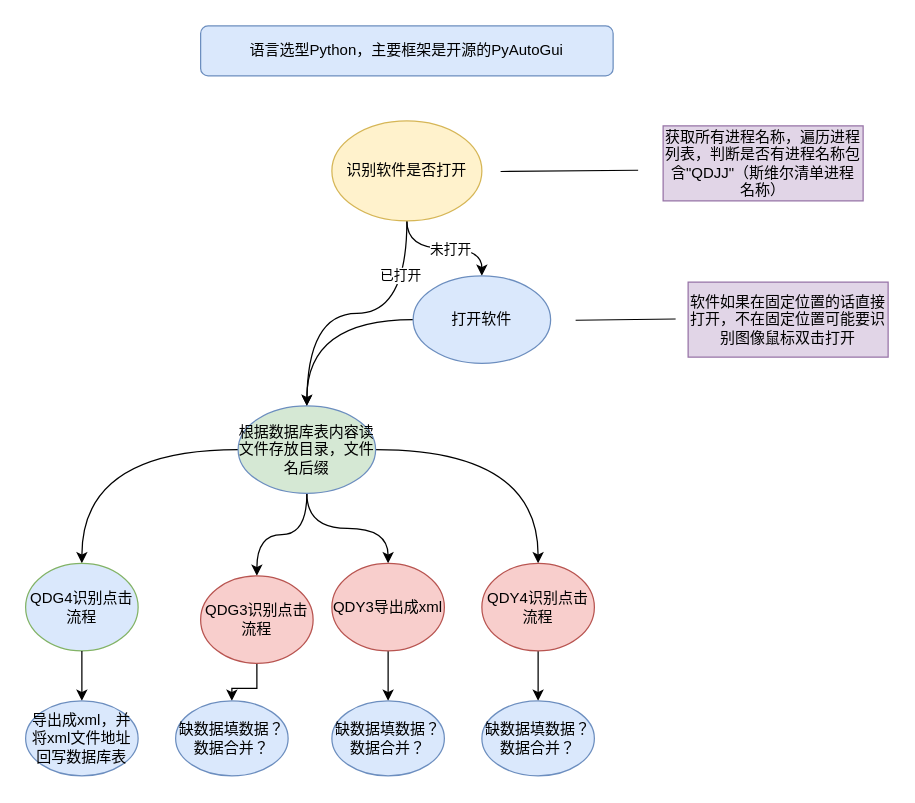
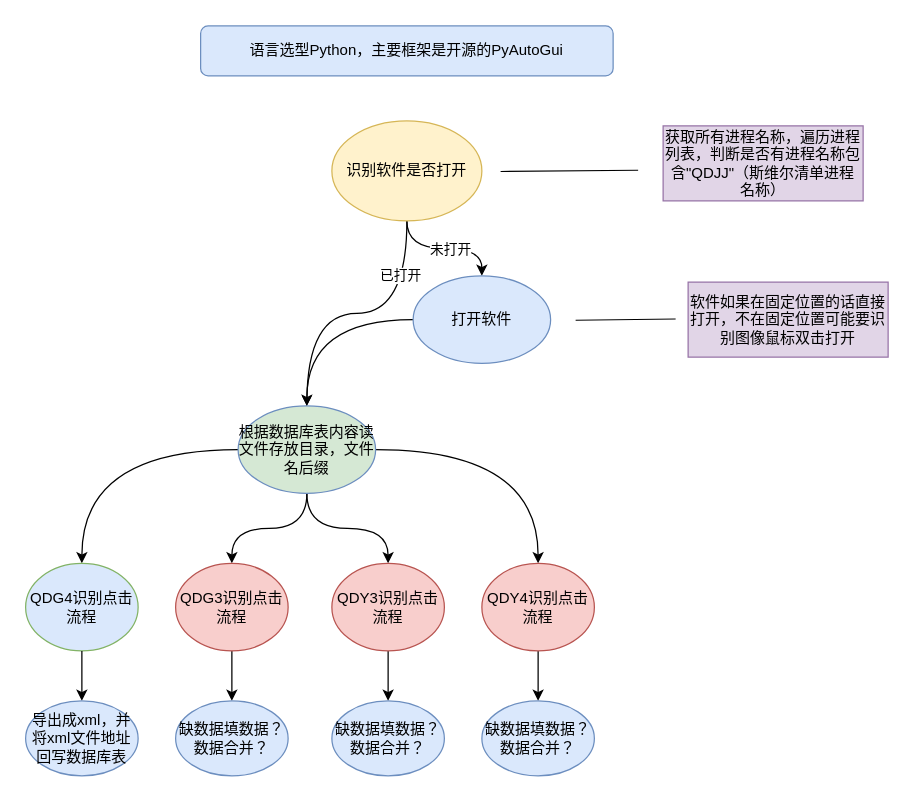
  <mxCell id="0" />
  <mxCell id="1" parent="0" />
  <mxCell id="2" value="" style="rounded=1;whiteSpace=wrap;html=1;fillColor=#dae8fc;strokeColor=#6c8ebf;" vertex="1" parent="1"><mxGeometry x="160" y="20" width="330" height="40" as="geometry" /></mxCell>
  <mxCell id="3" value="语言选型Python，主要框架是开源的PyAutoGui" style="text;html=1;strokeColor=none;fillColor=none;align=center;verticalAlign=middle;whiteSpace=wrap;rounded=0;" vertex="1" parent="1"><mxGeometry x="170" y="35" width="310" height="10" as="geometry" /></mxCell>
  <mxCell id="4" value="" style="endArrow=none;html=1;rounded=0;" edge="1" parent="1"><mxGeometry width="50" height="50" relative="1" as="geometry"><mxPoint x="400" y="136.5" as="sourcePoint" /><mxPoint x="510" y="135.5" as="targetPoint" /></mxGeometry></mxCell>
  <mxCell id="5" value="获取所有进程名称，遍历进程列表，判断是否有进程名称包含&quot;QDJJ&quot;（斯维尔清单进程名称）" style="rounded=0;whiteSpace=wrap;html=1;fillColor=#e1d5e7;strokeColor=#9673a6;" vertex="1" parent="1"><mxGeometry x="530" y="100" width="160" height="60" as="geometry" /></mxCell>
  <mxCell id="6" style="edgeStyle=orthogonalEdgeStyle;orthogonalLoop=1;jettySize=auto;html=1;exitX=0.5;exitY=1;exitDx=0;exitDy=0;entryX=0.5;entryY=0;entryDx=0;entryDy=0;curved=1;endArrow=open;" edge="1" parent="1" source="10" target="15"><mxGeometry relative="1" as="geometry" /></mxCell>
  <mxCell id="7" value="已打开" style="edgeLabel;html=1;align=center;verticalAlign=middle;resizable=0;points=[];" vertex="1" connectable="0" parent="6"><mxGeometry x="-0.623" y="-6" relative="1" as="geometry"><mxPoint as="offset" /></mxGeometry></mxCell>
  <mxCell id="8" style="edgeStyle=orthogonalEdgeStyle;orthogonalLoop=1;jettySize=auto;html=1;entryX=0.5;entryY=0;entryDx=0;entryDy=0;curved=1;" edge="1" parent="1" source="10" target="17"><mxGeometry relative="1" as="geometry" /></mxCell>
  <mxCell id="9" value="未打开" style="edgeLabel;html=1;align=center;verticalAlign=middle;resizable=0;points=[];" vertex="1" connectable="0" parent="8"><mxGeometry x="0.077" relative="1" as="geometry"><mxPoint as="offset" /></mxGeometry></mxCell>
  <mxCell id="10" value="识别软件是否打开" style="ellipse;whiteSpace=wrap;html=1;fillColor=#fff2cc;strokeColor=#d6b656;" vertex="1" parent="1"><mxGeometry x="265" y="96" width="120" height="80" as="geometry" /></mxCell>
  <mxCell id="11" style="edgeStyle=orthogonalEdgeStyle;orthogonalLoop=1;jettySize=auto;html=1;entryX=0.5;entryY=0;entryDx=0;entryDy=0;curved=1;" edge="1" parent="1" source="15" target="20"><mxGeometry relative="1" as="geometry" /></mxCell>
  <mxCell id="12" style="edgeStyle=orthogonalEdgeStyle;orthogonalLoop=1;jettySize=auto;html=1;entryX=0.5;entryY=0;entryDx=0;entryDy=0;curved=1;" edge="1" parent="1" source="15" target="22"><mxGeometry relative="1" as="geometry" /></mxCell>
  <mxCell id="13" style="edgeStyle=orthogonalEdgeStyle;orthogonalLoop=1;jettySize=auto;html=1;entryX=0.5;entryY=0;entryDx=0;entryDy=0;curved=1;" edge="1" parent="1" source="15" target="24"><mxGeometry relative="1" as="geometry" /></mxCell>
  <mxCell id="14" style="edgeStyle=orthogonalEdgeStyle;orthogonalLoop=1;jettySize=auto;html=1;entryX=0.5;entryY=0;entryDx=0;entryDy=0;curved=1;" edge="1" parent="1" source="15" target="26"><mxGeometry relative="1" as="geometry" /></mxCell>
  <mxCell id="15" value="根据数据库表内容读文件存放目录，文件名后缀" style="ellipse;whiteSpace=wrap;html=1;fillColor=#d5e8d4;strokeColor=#6c8ebf;" vertex="1" parent="1"><mxGeometry x="190" y="324" width="110" height="70" as="geometry" /></mxCell>
  <mxCell id="16" style="edgeStyle=orthogonalEdgeStyle;orthogonalLoop=1;jettySize=auto;html=1;entryX=0.5;entryY=0;entryDx=0;entryDy=0;curved=1;" edge="1" parent="1" source="17" target="15"><mxGeometry relative="1" as="geometry" /></mxCell>
  <mxCell id="17" value="打开软件" style="ellipse;whiteSpace=wrap;html=1;fillColor=#dae8fc;strokeColor=#6c8ebf;" vertex="1" parent="1"><mxGeometry x="330" y="220" width="110" height="70" as="geometry" /></mxCell>
  <mxCell id="18" value="软件如果在固定位置的话直接打开，不在固定位置可能要识别图像鼠标双击打开" style="rounded=0;whiteSpace=wrap;html=1;fillColor=#e1d5e7;strokeColor=#9673a6;" vertex="1" parent="1"><mxGeometry x="550" y="225" width="160" height="60" as="geometry" /></mxCell>
  <mxCell id="19" value="" style="endArrow=none;html=1;rounded=0;" edge="1" parent="1"><mxGeometry width="50" height="50" relative="1" as="geometry"><mxPoint x="460" y="255.5" as="sourcePoint" /><mxPoint x="540" y="254.5" as="targetPoint" /></mxGeometry></mxCell>
  <mxCell id="20" value="QDG4识别点击流程" style="ellipse;whiteSpace=wrap;html=1;fillColor=#dae8fc;strokeColor=#82b366;" vertex="1" parent="1"><mxGeometry x="20" y="450" width="90" height="70" as="geometry" /></mxCell>
  <mxCell id="21" style="edgeStyle=orthogonalEdgeStyle;rounded=0;orthogonalLoop=1;jettySize=auto;html=1;entryX=0.5;entryY=0;entryDx=0;entryDy=0;" edge="1" parent="1" source="22" target="29"><mxGeometry relative="1" as="geometry"><mxPoint x="185" y="550" as="targetPoint" /></mxGeometry></mxCell>
- <mxCell id="22" value="QDG3识别点击流程" style="ellipse;whiteSpace=wrap;html=1;fillColor=#f8cecc;strokeColor=#b85450;" vertex="1" parent="1"><mxGeometry x="160" y="460" width="90" height="70" as="geometry" /></mxCell>
+ <mxCell id="22" value="QDG3识别点击流程" style="ellipse;whiteSpace=wrap;html=1;fillColor=#f8cecc;strokeColor=#b85450;" vertex="1" parent="1"><mxGeometry x="140" y="450" width="90" height="70" as="geometry" /></mxCell>
  <mxCell id="23" style="edgeStyle=orthogonalEdgeStyle;rounded=0;orthogonalLoop=1;jettySize=auto;html=1;entryX=0.5;entryY=0;entryDx=0;entryDy=0;" edge="1" parent="1" source="24" target="30"><mxGeometry relative="1" as="geometry" /></mxCell>
- <mxCell id="24" value="QDY3导出成xml" style="ellipse;whiteSpace=wrap;html=1;fillColor=#f8cecc;strokeColor=#b85450;" vertex="1" parent="1"><mxGeometry x="265" y="450" width="90" height="70" as="geometry" /></mxCell>
+ <mxCell id="24" value="QDY3识别点击流程" style="ellipse;whiteSpace=wrap;html=1;fillColor=#f8cecc;strokeColor=#b85450;" vertex="1" parent="1"><mxGeometry x="265" y="450" width="90" height="70" as="geometry" /></mxCell>
  <mxCell id="25" style="edgeStyle=orthogonalEdgeStyle;rounded=0;orthogonalLoop=1;jettySize=auto;html=1;entryX=0.5;entryY=0;entryDx=0;entryDy=0;" edge="1" parent="1" source="26" target="31"><mxGeometry relative="1" as="geometry" /></mxCell>
  <mxCell id="26" value="QDY4识别点击流程" style="ellipse;whiteSpace=wrap;html=1;fillColor=#f8cecc;strokeColor=#b85450;" vertex="1" parent="1"><mxGeometry x="385" y="450" width="90" height="70" as="geometry" /></mxCell>
  <mxCell id="27" value="" style="endArrow=classic;html=1;rounded=0;exitX=0.5;exitY=1;exitDx=0;exitDy=0;entryX=0.5;entryY=0;entryDx=0;entryDy=0;" edge="1" parent="1" source="20" target="28"><mxGeometry width="50" height="50" relative="1" as="geometry"><mxPoint x="90" y="630" as="sourcePoint" /><mxPoint x="65" y="560" as="targetPoint" /></mxGeometry></mxCell>
  <mxCell id="28" value="导出成xml，并将xml文件地址回写数据库表" style="ellipse;whiteSpace=wrap;html=1;fillColor=#dae8fc;strokeColor=#6c8ebf;" vertex="1" parent="1"><mxGeometry x="20" y="560" width="90" height="60" as="geometry" /></mxCell>
  <mxCell id="29" value="缺数据填数据？数据合并？" style="ellipse;whiteSpace=wrap;html=1;fillColor=#dae8fc;strokeColor=#6c8ebf;" vertex="1" parent="1"><mxGeometry x="140" y="560" width="90" height="60" as="geometry" /></mxCell>
  <mxCell id="30" value="缺数据填数据？数据合并？" style="ellipse;whiteSpace=wrap;html=1;fillColor=#dae8fc;strokeColor=#6c8ebf;" vertex="1" parent="1"><mxGeometry x="265" y="560" width="90" height="60" as="geometry" /></mxCell>
  <mxCell id="31" value="缺数据填数据？数据合并？" style="ellipse;whiteSpace=wrap;html=1;fillColor=#dae8fc;strokeColor=#6c8ebf;" vertex="1" parent="1"><mxGeometry x="385" y="560" width="90" height="60" as="geometry" /></mxCell>
